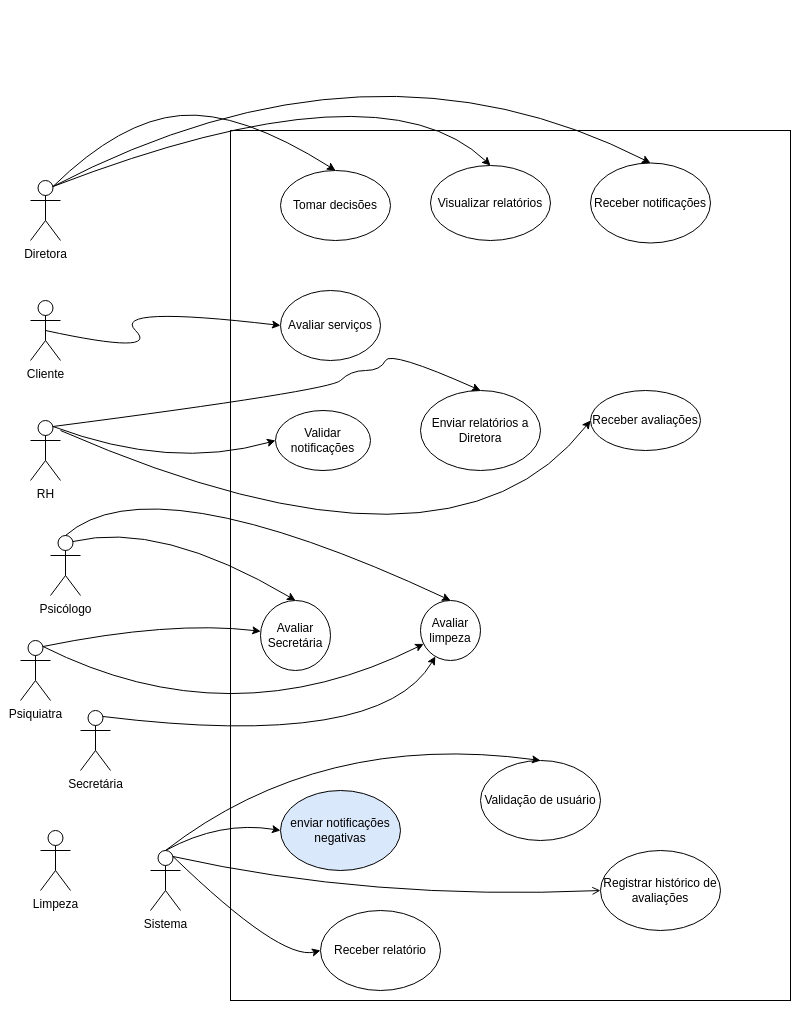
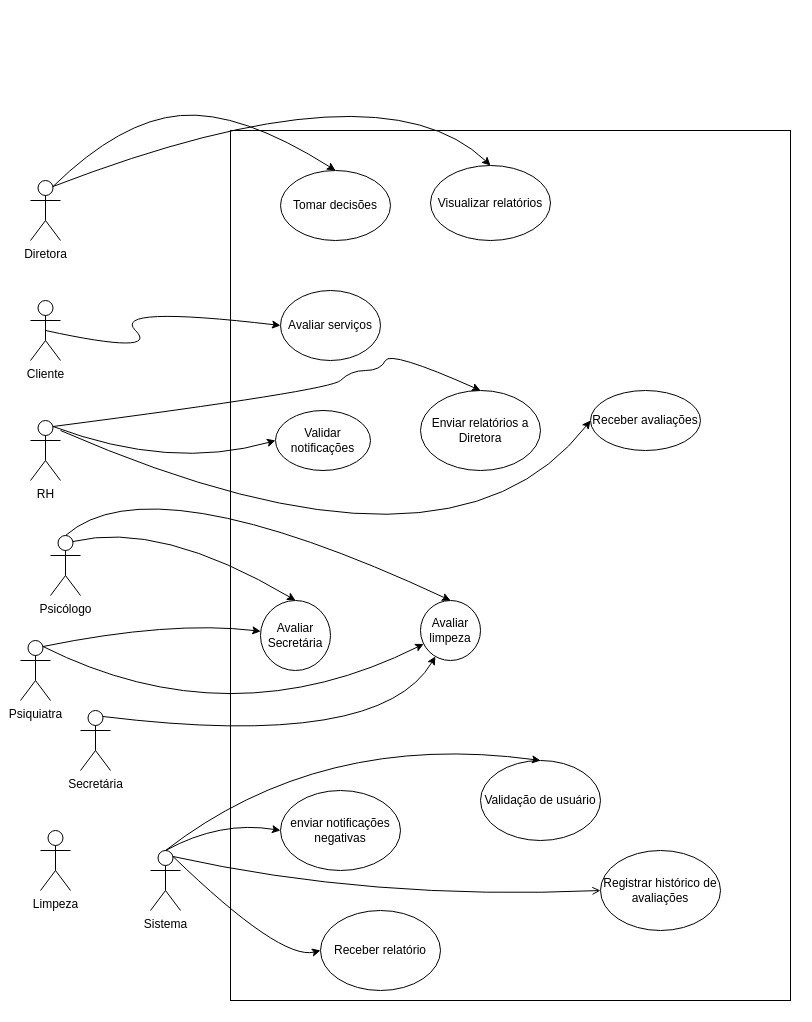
  <mxCell id="0" />
  <mxCell id="1" parent="0" />
  <mxCell id="2" value="Diretora" style="shape=umlActor;verticalLabelPosition=bottom;verticalAlign=top;html=1;outlineConnect=0;" parent="1" vertex="1"><mxGeometry x="30" y="180" width="30" height="60" as="geometry" /></mxCell>
  <mxCell id="3" value="Cliente" style="shape=umlActor;verticalLabelPosition=bottom;verticalAlign=top;html=1;outlineConnect=0;" parent="1" vertex="1"><mxGeometry x="30" y="300" width="30" height="60" as="geometry" /></mxCell>
  <mxCell id="4" value="RH" style="shape=umlActor;verticalLabelPosition=bottom;verticalAlign=top;html=1;outlineConnect=0;" parent="1" vertex="1"><mxGeometry x="30" y="420" width="30" height="60" as="geometry" /></mxCell>
  <mxCell id="5" value="Psicólogo" style="shape=umlActor;verticalLabelPosition=bottom;verticalAlign=top;html=1;outlineConnect=0;" parent="1" vertex="1"><mxGeometry x="50" y="535" width="30" height="60" as="geometry" /></mxCell>
  <mxCell id="6" value="Sistema" style="shape=umlActor;verticalLabelPosition=bottom;verticalAlign=top;html=1;outlineConnect=0;" parent="1" vertex="1"><mxGeometry x="150" y="850" width="30" height="60" as="geometry" /></mxCell>
  <mxCell id="7" value="" style="rounded=0;whiteSpace=wrap;html=1;" parent="1" vertex="1"><mxGeometry x="230" y="130" width="560" height="870" as="geometry" /></mxCell>
  <mxCell id="8" value="Tomar decisões" style="ellipse;whiteSpace=wrap;html=1;" parent="1" vertex="1"><mxGeometry x="280" y="170" width="110" height="70" as="geometry" /></mxCell>
  <mxCell id="9" value="Visualizar relatórios" style="ellipse;whiteSpace=wrap;html=1;" parent="1" vertex="1"><mxGeometry x="430" y="165" width="120" height="75" as="geometry" /></mxCell>
- <mxCell id="10" value="Receber notificações" style="ellipse;whiteSpace=wrap;html=1;" parent="1" vertex="1"><mxGeometry x="590" y="162.5" width="120" height="80" as="geometry" /></mxCell>
  <mxCell id="11" value="" style="curved=1;endArrow=classic;html=1;rounded=0;exitX=0.75;exitY=0.1;exitDx=0;exitDy=0;exitPerimeter=0;entryX=0.5;entryY=0;entryDx=0;entryDy=0;" parent="1" source="2" target="8" edge="1"><mxGeometry width="50" height="50" relative="1" as="geometry"><mxPoint x="320" y="330" as="sourcePoint" /><mxPoint x="370" y="280" as="targetPoint" /><Array as="points"><mxPoint x="120" y="120" /><mxPoint x="240" y="110" /></Array></mxGeometry></mxCell>
  <mxCell id="12" value="" style="curved=1;endArrow=classic;html=1;rounded=0;entryX=0.5;entryY=0;entryDx=0;entryDy=0;exitX=0.75;exitY=0.1;exitDx=0;exitDy=0;exitPerimeter=0;" parent="1" source="2" target="9" edge="1"><mxGeometry width="50" height="50" relative="1" as="geometry"><mxPoint x="60" y="260" as="sourcePoint" /><mxPoint x="130.711" y="210" as="targetPoint" /><Array as="points"><mxPoint x="380" y="60" /></Array></mxGeometry></mxCell>
- <mxCell id="13" value="" style="curved=1;endArrow=classic;html=1;rounded=0;exitX=0.75;exitY=0.1;exitDx=0;exitDy=0;exitPerimeter=0;entryX=0.5;entryY=0;entryDx=0;entryDy=0;" parent="1" source="2" target="10" edge="1"><mxGeometry width="50" height="50" relative="1" as="geometry"><mxPoint x="60" y="260" as="sourcePoint" /><mxPoint x="130.711" y="210" as="targetPoint" /><Array as="points"><mxPoint x="370" y="20" /></Array></mxGeometry></mxCell>
  <mxCell id="14" value="Avaliar serviços" style="ellipse;whiteSpace=wrap;html=1;" parent="1" vertex="1"><mxGeometry x="280" y="290" width="100" height="70" as="geometry" /></mxCell>
  <mxCell id="15" value="" style="curved=1;endArrow=classic;html=1;rounded=0;exitX=0.5;exitY=0.5;exitDx=0;exitDy=0;exitPerimeter=0;entryX=0;entryY=0.5;entryDx=0;entryDy=0;" parent="1" source="3" target="14" edge="1"><mxGeometry width="50" height="50" relative="1" as="geometry"><mxPoint x="110" y="355" as="sourcePoint" /><mxPoint x="160" y="305" as="targetPoint" /><Array as="points"><mxPoint x="160" y="355" /><mxPoint x="110" y="305" /></Array></mxGeometry></mxCell>
  <mxCell id="16" value="Validar notificações" style="ellipse;whiteSpace=wrap;html=1;" parent="1" vertex="1"><mxGeometry x="275" y="410" width="95" height="60" as="geometry" /></mxCell>
  <mxCell id="17" value="Enviar relatórios a Diretora" style="ellipse;whiteSpace=wrap;html=1;" parent="1" vertex="1"><mxGeometry x="420" y="390" width="120" height="80" as="geometry" /></mxCell>
  <mxCell id="18" value="" style="curved=1;endArrow=classic;html=1;rounded=0;exitX=0.75;exitY=0.1;exitDx=0;exitDy=0;exitPerimeter=0;entryX=0.5;entryY=0;entryDx=0;entryDy=0;" parent="1" source="4" target="17" edge="1"><mxGeometry width="50" height="50" relative="1" as="geometry"><mxPoint x="320" y="370" as="sourcePoint" /><mxPoint x="370" y="320" as="targetPoint" /><Array as="points"><mxPoint x="330" y="390" /><mxPoint x="350" y="370" /><mxPoint x="380" y="370" /><mxPoint x="390" y="350" /></Array></mxGeometry></mxCell>
  <mxCell id="19" value="" style="curved=1;endArrow=classic;html=1;rounded=0;entryX=0;entryY=0.5;entryDx=0;entryDy=0;exitX=0.75;exitY=0.1;exitDx=0;exitDy=0;exitPerimeter=0;" parent="1" source="4" target="16" edge="1"><mxGeometry width="50" height="50" relative="1" as="geometry"><mxPoint x="60" y="500" as="sourcePoint" /><mxPoint x="130.711" y="450" as="targetPoint" /><Array as="points"><mxPoint x="170" y="470" /></Array></mxGeometry></mxCell>
  <mxCell id="20" value="Receber avaliações" style="ellipse;whiteSpace=wrap;html=1;" parent="1" vertex="1"><mxGeometry x="590" y="390" width="110" height="60" as="geometry" /></mxCell>
  <mxCell id="21" value="" style="curved=1;endArrow=classic;html=1;rounded=0;entryX=0;entryY=0.5;entryDx=0;entryDy=0;" parent="1" target="20" edge="1"><mxGeometry width="50" height="50" relative="1" as="geometry"><mxPoint x="60" y="430" as="sourcePoint" /><mxPoint x="130.711" y="450" as="targetPoint" /><Array as="points"><mxPoint x="450" y="600" /></Array></mxGeometry></mxCell>
  <mxCell id="22" value="Psiquiatra" style="shape=umlActor;verticalLabelPosition=bottom;verticalAlign=top;html=1;outlineConnect=0;" parent="1" vertex="1"><mxGeometry x="20" y="640" width="30" height="60" as="geometry" /></mxCell>
  <mxCell id="23" value="Secretária" style="shape=umlActor;verticalLabelPosition=bottom;verticalAlign=top;html=1;outlineConnect=0;" parent="1" vertex="1"><mxGeometry x="80" y="710" width="30" height="60" as="geometry" /></mxCell>
  <mxCell id="24" value="Avaliar limpeza" style="ellipse;whiteSpace=wrap;html=1;aspect=fixed;" parent="1" vertex="1"><mxGeometry x="420" y="600" width="60" height="60" as="geometry" /></mxCell>
  <mxCell id="25" value="" style="curved=1;endArrow=classic;html=1;rounded=0;entryX=0.5;entryY=0;entryDx=0;entryDy=0;exitX=0.5;exitY=0;exitDx=0;exitDy=0;exitPerimeter=0;" parent="1" source="5" target="24" edge="1"><mxGeometry width="50" height="50" relative="1" as="geometry"><mxPoint x="-10" y="610" as="sourcePoint" /><mxPoint x="60.711" y="560" as="targetPoint" /><Array as="points"><mxPoint x="150" y="460" /></Array></mxGeometry></mxCell>
  <mxCell id="26" value="" style="curved=1;endArrow=classic;html=1;rounded=0;exitX=0.75;exitY=0.1;exitDx=0;exitDy=0;exitPerimeter=0;" parent="1" source="22" target="24" edge="1"><mxGeometry width="50" height="50" relative="1" as="geometry"><mxPoint x="50" y="640" as="sourcePoint" /><mxPoint x="120.711" y="590" as="targetPoint" /><Array as="points"><mxPoint x="230" y="740" /></Array></mxGeometry></mxCell>
  <mxCell id="27" value="" style="curved=1;endArrow=classic;html=1;rounded=0;exitX=0.75;exitY=0.1;exitDx=0;exitDy=0;exitPerimeter=0;" parent="1" source="23" target="24" edge="1"><mxGeometry width="50" height="50" relative="1" as="geometry"><mxPoint x="110" y="660" as="sourcePoint" /><mxPoint x="180.711" y="610" as="targetPoint" /><Array as="points"><mxPoint x="380" y="750" /></Array></mxGeometry></mxCell>
  <mxCell id="28" value="Avaliar Secretária" style="ellipse;whiteSpace=wrap;html=1;aspect=fixed;" parent="1" vertex="1"><mxGeometry x="260" y="600" width="70" height="70" as="geometry" /></mxCell>
  <mxCell id="29" value="" style="curved=1;endArrow=classic;html=1;rounded=0;exitX=0.75;exitY=0.1;exitDx=0;exitDy=0;exitPerimeter=0;" parent="1" source="22" target="28" edge="1"><mxGeometry width="50" height="50" relative="1" as="geometry"><mxPoint x="50" y="705" as="sourcePoint" /><mxPoint x="120.711" y="655" as="targetPoint" /><Array as="points"><mxPoint x="170" y="620" /></Array></mxGeometry></mxCell>
  <mxCell id="30" value="" style="curved=1;endArrow=classic;html=1;rounded=0;exitX=0.75;exitY=0.1;exitDx=0;exitDy=0;exitPerimeter=0;entryX=0.5;entryY=0;entryDx=0;entryDy=0;" parent="1" source="5" target="28" edge="1"><mxGeometry width="50" height="50" relative="1" as="geometry"><mxPoint x="-10" y="610" as="sourcePoint" /><mxPoint x="60.711" y="560" as="targetPoint" /><Array as="points"><mxPoint x="160" y="520" /></Array></mxGeometry></mxCell>
- <mxCell id="31" value="enviar notificações negativas" style="ellipse;whiteSpace=wrap;html=1;fillColor=#dae8fc;" parent="1" vertex="1"><mxGeometry x="280" y="790" width="120" height="80" as="geometry" /></mxCell>
+ <mxCell id="31" value="enviar notificações negativas" style="ellipse;whiteSpace=wrap;html=1;" parent="1" vertex="1"><mxGeometry x="280" y="790" width="120" height="80" as="geometry" /></mxCell>
  <mxCell id="32" value="" style="curved=1;endArrow=classic;html=1;rounded=0;exitX=0.5;exitY=0;exitDx=0;exitDy=0;exitPerimeter=0;entryX=0;entryY=0.5;entryDx=0;entryDy=0;" parent="1" source="6" target="31" edge="1"><mxGeometry width="50" height="50" relative="1" as="geometry"><mxPoint x="180" y="930" as="sourcePoint" /><mxPoint x="250.711" y="880" as="targetPoint" /><Array as="points"><mxPoint x="220" y="820" /></Array></mxGeometry></mxCell>
  <mxCell id="33" value="Receber relatório" style="ellipse;whiteSpace=wrap;html=1;" parent="1" vertex="1"><mxGeometry x="320" y="910" width="120" height="80" as="geometry" /></mxCell>
  <mxCell id="34" value="" style="curved=1;endArrow=classic;html=1;rounded=0;exitX=0.75;exitY=0.1;exitDx=0;exitDy=0;exitPerimeter=0;entryX=0;entryY=0.5;entryDx=0;entryDy=0;" parent="1" source="6" target="33" edge="1"><mxGeometry width="50" height="50" relative="1" as="geometry"><mxPoint x="180" y="930" as="sourcePoint" /><mxPoint x="250.711" y="880" as="targetPoint" /><Array as="points"><mxPoint x="280" y="960" /></Array></mxGeometry></mxCell>
  <mxCell id="35" value="Limpeza" style="shape=umlActor;verticalLabelPosition=bottom;verticalAlign=top;html=1;outlineConnect=0;" parent="1" vertex="1"><mxGeometry x="40" y="830" width="30" height="60" as="geometry" /></mxCell>
  <mxCell id="36" value="Validação de usuário" style="ellipse;whiteSpace=wrap;html=1;" parent="1" vertex="1"><mxGeometry x="480" y="760" width="120" height="80" as="geometry" /></mxCell>
  <mxCell id="37" value="" style="curved=1;endArrow=classic;html=1;rounded=0;entryX=0.5;entryY=0;entryDx=0;entryDy=0;exitX=0.5;exitY=0;exitDx=0;exitDy=0;exitPerimeter=0;" parent="1" source="6" target="36" edge="1"><mxGeometry width="50" height="50" relative="1" as="geometry"><mxPoint x="165" y="829.289" as="sourcePoint" /><mxPoint x="165" y="779.289" as="targetPoint" /><Array as="points"><mxPoint x="320" y="730" /></Array></mxGeometry></mxCell>
  <mxCell id="38" value="Registrar histórico de avaliações" style="ellipse;whiteSpace=wrap;html=1;" parent="1" vertex="1"><mxGeometry x="600" y="850" width="120" height="80" as="geometry" /></mxCell>
  <mxCell id="39" value="" style="curved=1;endArrow=open;html=1;rounded=0;entryX=0;entryY=0.5;entryDx=0;entryDy=0;exitX=0.75;exitY=0.1;exitDx=0;exitDy=0;exitPerimeter=0;" parent="1" source="6" target="38" edge="1"><mxGeometry width="50" height="50" relative="1" as="geometry"><mxPoint x="180" y="930" as="sourcePoint" /><mxPoint x="250.711" y="880" as="targetPoint" /><Array as="points"><mxPoint x="370" y="900" /></Array></mxGeometry></mxCell>
